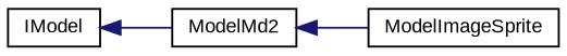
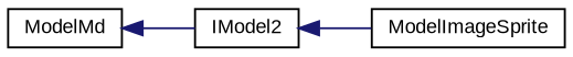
  digraph {
    fontname="Liberation Sans"
    rankdir=LR
    node [color=black fillcolor=white fontname="Liberation Sans" fontsize=10 shape=record style=filled]
    edge [color=midnightblue dir=back fontname="Liberation Sans" fontsize=10 labelfontname=Helvetica labelfontsize=10 style=solid]
-   n1 [height=0.2 label=IModel width=0.4]
-   n2 [height=0.2 label=ModelMd2 width=0.4]
+   n1 [height=0.2 label=ModelMd width=0.4]
+   n2 [height=0.2 label=IModel2 width=0.4]
    n3 [height=0.2 label=ModelImageSprite width=0.4]
    n1 -> n2
    n2 -> n3
  }
